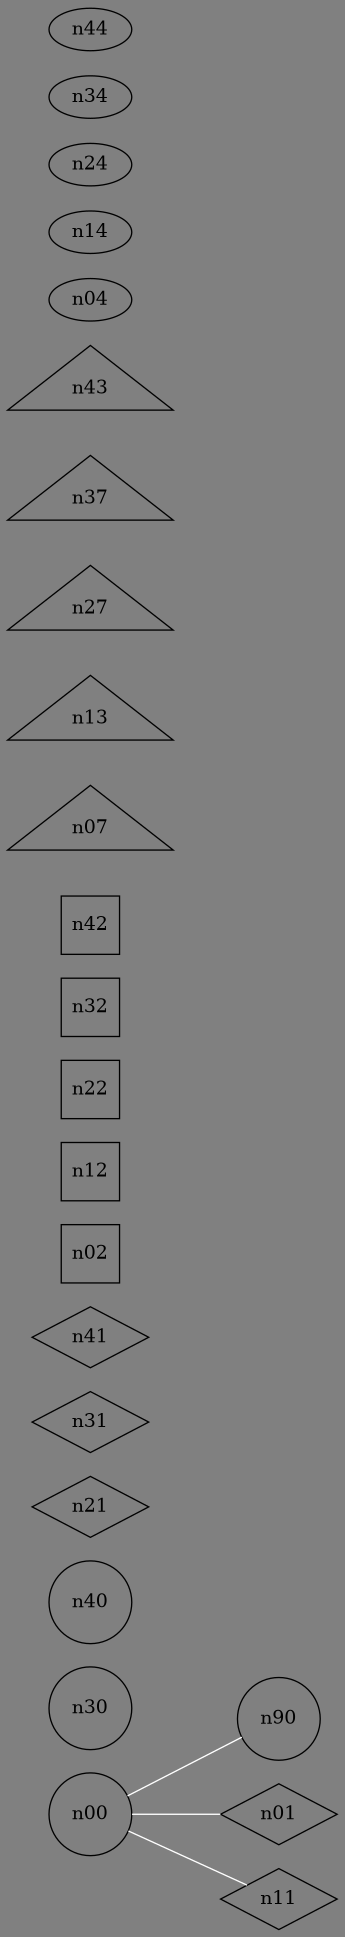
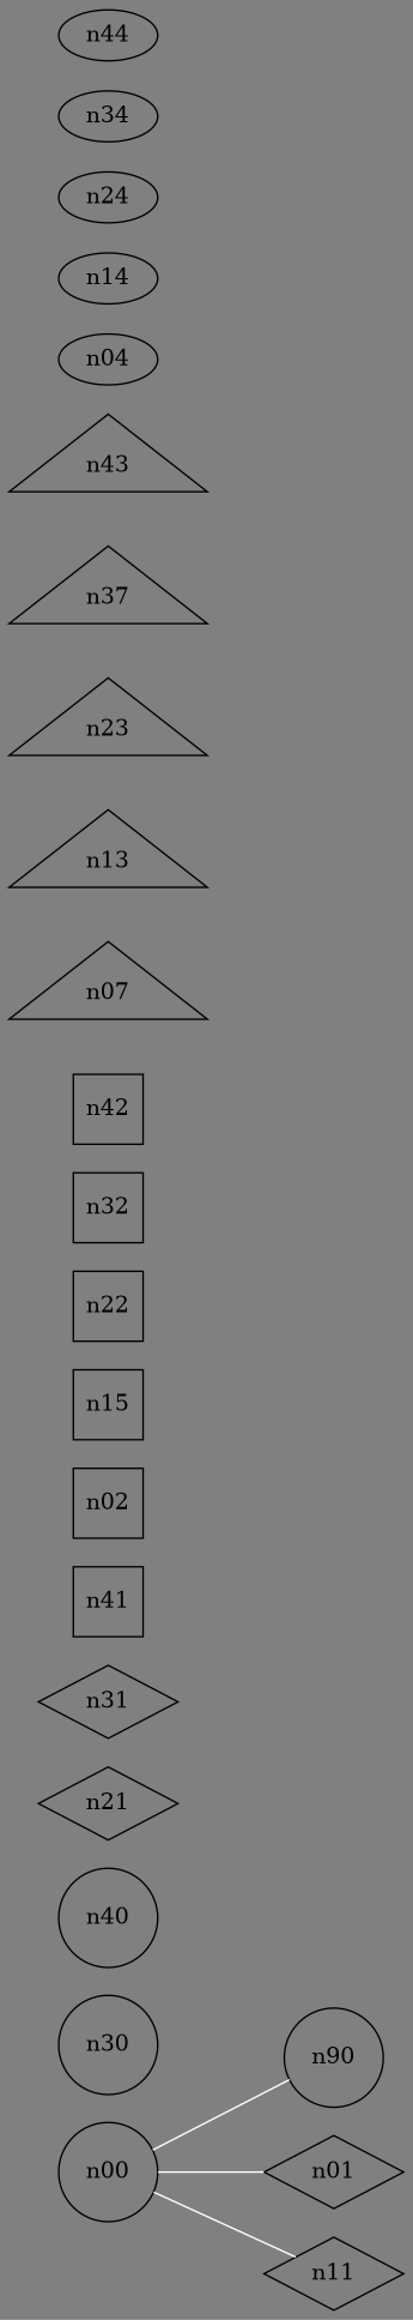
  digraph {
    bgcolor="#808080"
    rankdir=LR
    node [shape=diamond]
    edge [color="#ffffff" dir=none]
    n00 [height=0.3 shape=circle width=0.3]
    n10 [height=0.3 label=n90 shape=circle width=0.3]
    n30 [height=0.3 shape=circle width=0.3]
    n40 [height=0.3 shape=circle width=0.3]
    n01 [height=0.3 width=0.3]
    n11 [height=0.3 width=0.3]
    n21 [height=0.3 width=0.3]
    n31 [height=0.3 width=0.3]
-   n41 [height=0.3 width=0.3]
+   n41 [height=0.3 shape=square width=0.3]
    n02 [height=0.3 shape=square width=0.3]
-   n12 [height=0.3 shape=square width=0.3]
+   n12 [height=0.3 shape=square width=0.3 label=n15]
    n22 [height=0.3 shape=square width=0.3]
    n32 [height=0.3 shape=square width=0.3]
    n42 [height=0.3 shape=square width=0.3]
    n03 [height=0.3 label=n07 shape=triangle width=0.3]
    n13 [height=0.3 shape=triangle width=0.3]
-   n23 [height=0.3 shape=triangle width=0.3 label=n27]
+   n23 [height=0.3 shape=triangle width=0.3]
    n33 [height=0.3 label=n37 shape=triangle width=0.3]
    n43 [height=0.3 shape=triangle width=0.3]
    n04 [height=0.3 shape=ellipse width=0.3]
    n14 [height=0.3 shape=ellipse width=0.3]
    n24 [height=0.3 shape=ellipse width=0.3]
    n34 [height=0.3 shape=ellipse width=0.3]
    n44 [height=0.3 shape=ellipse width=0.3]
    subgraph sub_1 {
      n00
      n10
      n30
      n40
    }
    subgraph sub_2 {
      n01
      n11
      n21
      n31
      n41
    }
    subgraph sub_3 {
      n02
      n12
      n22
      n32
      n42
    }
    subgraph sub_4 {
      n03
      n13
      n23
      n33
      n43
    }
    subgraph sub_5 {
      n04
      n14
      n24
      n34
      n44
    }
    subgraph sub_6 {
      n00
      n10
      n01
      n11
    }
    n00 -> n10
    n00 -> n01
    n00 -> n11
  }
